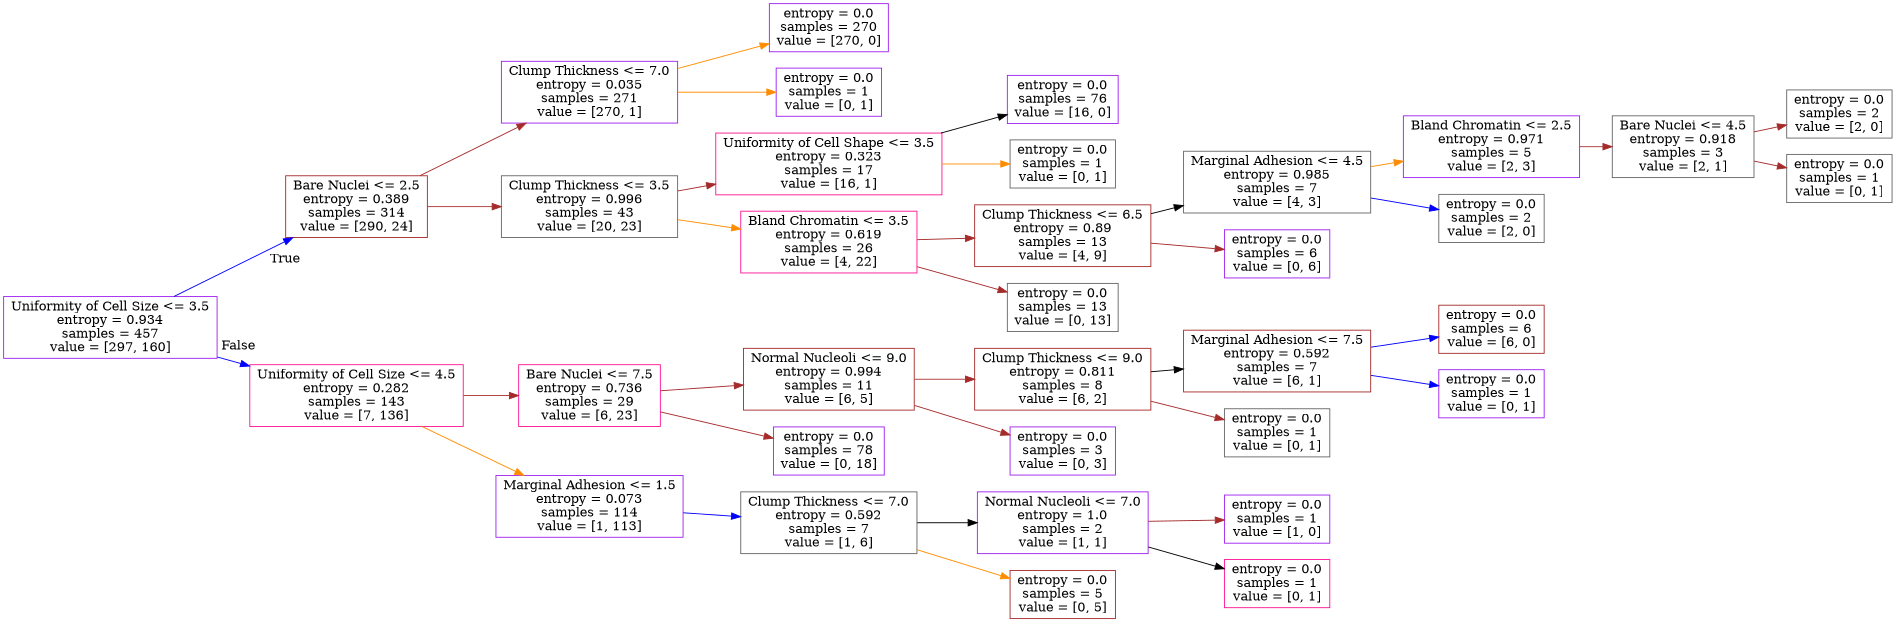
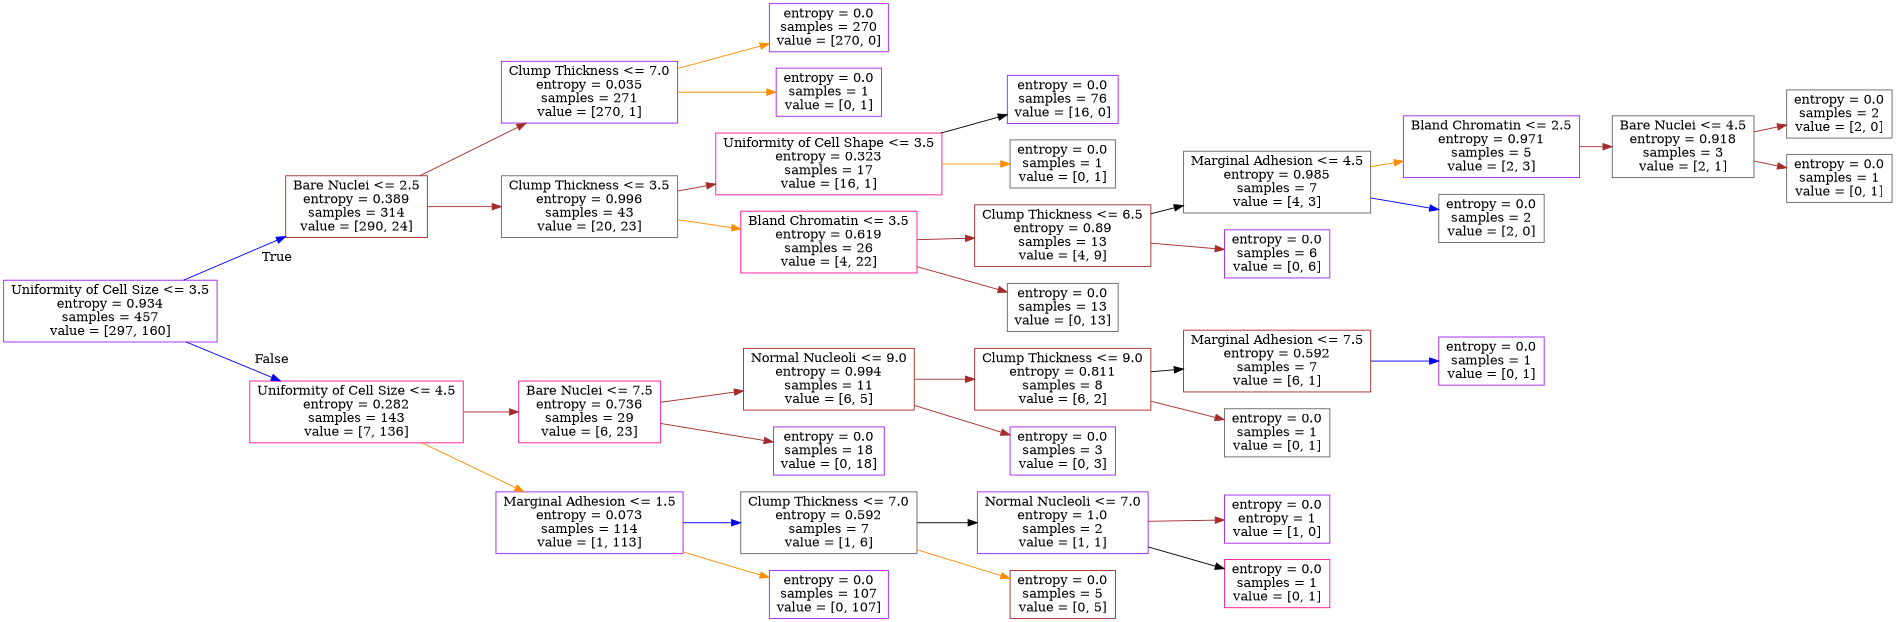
  digraph {
    rankdir=LR
    node [color=purple shape=box]
    edge [color=brown]
    n1 [label="Uniformity of Cell Size <= 3.5\nentropy = 0.934\nsamples = 457\nvalue = [297, 160]"]
    n2 [color=brown label="Bare Nuclei <= 2.5\nentropy = 0.389\nsamples = 314\nvalue = [290, 24]"]
    n3 [color=deeppink label="Uniformity of Cell Size <= 4.5\nentropy = 0.282\nsamples = 143\nvalue = [7, 136]"]
    n4 [label="Clump Thickness <= 7.0\nentropy = 0.035\nsamples = 271\nvalue = [270, 1]"]
    n5 [color=gray40 label="Clump Thickness <= 3.5\nentropy = 0.996\nsamples = 43\nvalue = [20, 23]"]
    n6 [color=deeppink label="Bare Nuclei <= 7.5\nentropy = 0.736\nsamples = 29\nvalue = [6, 23]"]
    n7 [label="Marginal Adhesion <= 1.5\nentropy = 0.073\nsamples = 114\nvalue = [1, 113]"]
    n8 [label="entropy = 0.0\nsamples = 270\nvalue = [270, 0]"]
    n9 [label="entropy = 0.0\nsamples = 1\nvalue = [0, 1]"]
    n10 [color=deeppink label="Uniformity of Cell Shape <= 3.5\nentropy = 0.323\nsamples = 17\nvalue = [16, 1]"]
    n11 [color=deeppink label="Bland Chromatin <= 3.5\nentropy = 0.619\nsamples = 26\nvalue = [4, 22]"]
    n12 [label="entropy = 0.0\nsamples = 76\nvalue = [16, 0]"]
    n13 [color=gray40 label="entropy = 0.0\nsamples = 1\nvalue = [0, 1]"]
    n14 [color=brown label="Clump Thickness <= 6.5\nentropy = 0.89\nsamples = 13\nvalue = [4, 9]"]
    n15 [color=gray40 label="entropy = 0.0\nsamples = 13\nvalue = [0, 13]"]
    n16 [color=gray40 label="Marginal Adhesion <= 4.5\nentropy = 0.985\nsamples = 7\nvalue = [4, 3]"]
    n17 [label="entropy = 0.0\nsamples = 6\nvalue = [0, 6]"]
    n18 [label="Bland Chromatin <= 2.5\nentropy = 0.971\nsamples = 5\nvalue = [2, 3]"]
    n19 [color=gray40 label="entropy = 0.0\nsamples = 2\nvalue = [2, 0]"]
    n20 [color=gray40 label="Bare Nuclei <= 4.5\nentropy = 0.918\nsamples = 3\nvalue = [2, 1]"]
    n21 [color=gray40 label="entropy = 0.0\nsamples = 2\nvalue = [2, 0]"]
    n22 [color=gray40 label="entropy = 0.0\nsamples = 1\nvalue = [0, 1]"]
    n23 [color=brown label="Normal Nucleoli <= 9.0\nentropy = 0.994\nsamples = 11\nvalue = [6, 5]"]
-   n24 [label="entropy = 0.0\nsamples = 78\nvalue = [0, 18]"]
+   n24 [label="entropy = 0.0\nsamples = 18\nvalue = [0, 18]"]
    n25 [color=gray40 label="Clump Thickness <= 7.0\nentropy = 0.592\nsamples = 7\nvalue = [1, 6]"]
+   n26 [label="entropy = 0.0\nsamples = 107\nvalue = [0, 107]"]
    n27 [color=brown label="Clump Thickness <= 9.0\nentropy = 0.811\nsamples = 8\nvalue = [6, 2]"]
    n28 [label="entropy = 0.0\nsamples = 3\nvalue = [0, 3]"]
    n29 [color=brown label="Marginal Adhesion <= 7.5\nentropy = 0.592\nsamples = 7\nvalue = [6, 1]"]
    n30 [color=gray40 label="entropy = 0.0\nsamples = 1\nvalue = [0, 1]"]
-   n31 [color=brown label="entropy = 0.0\nsamples = 6\nvalue = [6, 0]"]
    n32 [label="entropy = 0.0\nsamples = 1\nvalue = [0, 1]"]
    n33 [label="Normal Nucleoli <= 7.0\nentropy = 1.0\nsamples = 2\nvalue = [1, 1]"]
    n34 [color=brown label="entropy = 0.0\nsamples = 5\nvalue = [0, 5]"]
-   n35 [label="entropy = 0.0\nsamples = 1\nvalue = [1, 0]"]
+   n35 [label="entropy = 0.0\nentropy = 1\nvalue = [1, 0]"]
    n36 [color=deeppink label="entropy = 0.0\nsamples = 1\nvalue = [0, 1]"]
    n1 -> n2 [color=blue headlabel=True labelangle=45 labeldistance=2.5]
    n1 -> n3 [color=blue headlabel=False labelangle=-45 labeldistance=2.5]
    n2 -> n4
    n2 -> n5
    n3 -> n6
    n3 -> n7 [color=darkorange]
    n4 -> n8 [color=darkorange]
    n4 -> n9 [color=darkorange]
    n5 -> n10
    n5 -> n11 [color=darkorange]
    n6 -> n23
    n6 -> n24
    n7 -> n25 [color=blue]
+   n7 -> n26 [color=darkorange]
    n10 -> n12 [color=black]
    n10 -> n13 [color=darkorange]
    n11 -> n14
    n11 -> n15
    n14 -> n16 [color=black]
    n14 -> n17
    n16 -> n18 [color=darkorange]
    n16 -> n19 [color=blue]
    n18 -> n20
    n20 -> n21
    n20 -> n22
    n23 -> n27
    n23 -> n28
    n25 -> n33 [color=black]
    n25 -> n34 [color=darkorange]
    n27 -> n29 [color=black]
    n27 -> n30
-   n29 -> n31 [color=blue]
    n29 -> n32 [color=blue]
    n33 -> n35
    n33 -> n36 [color=black]
  }
